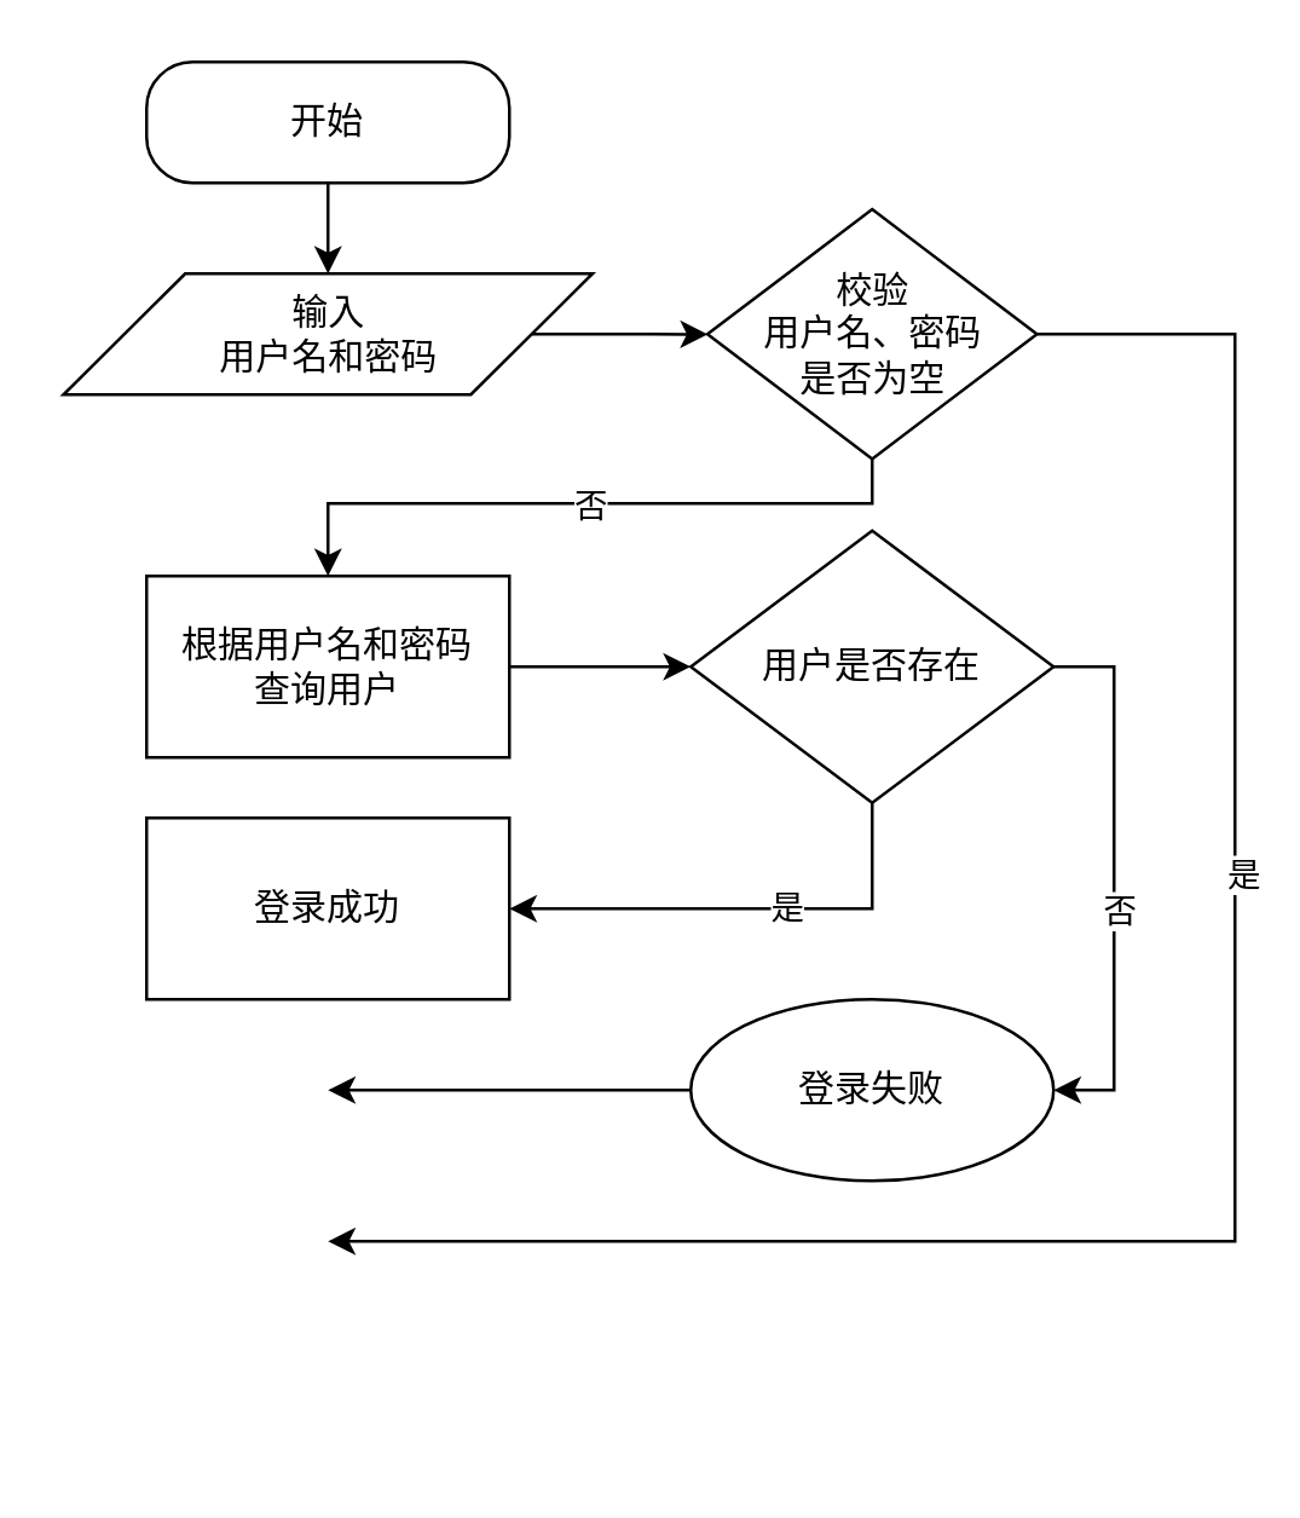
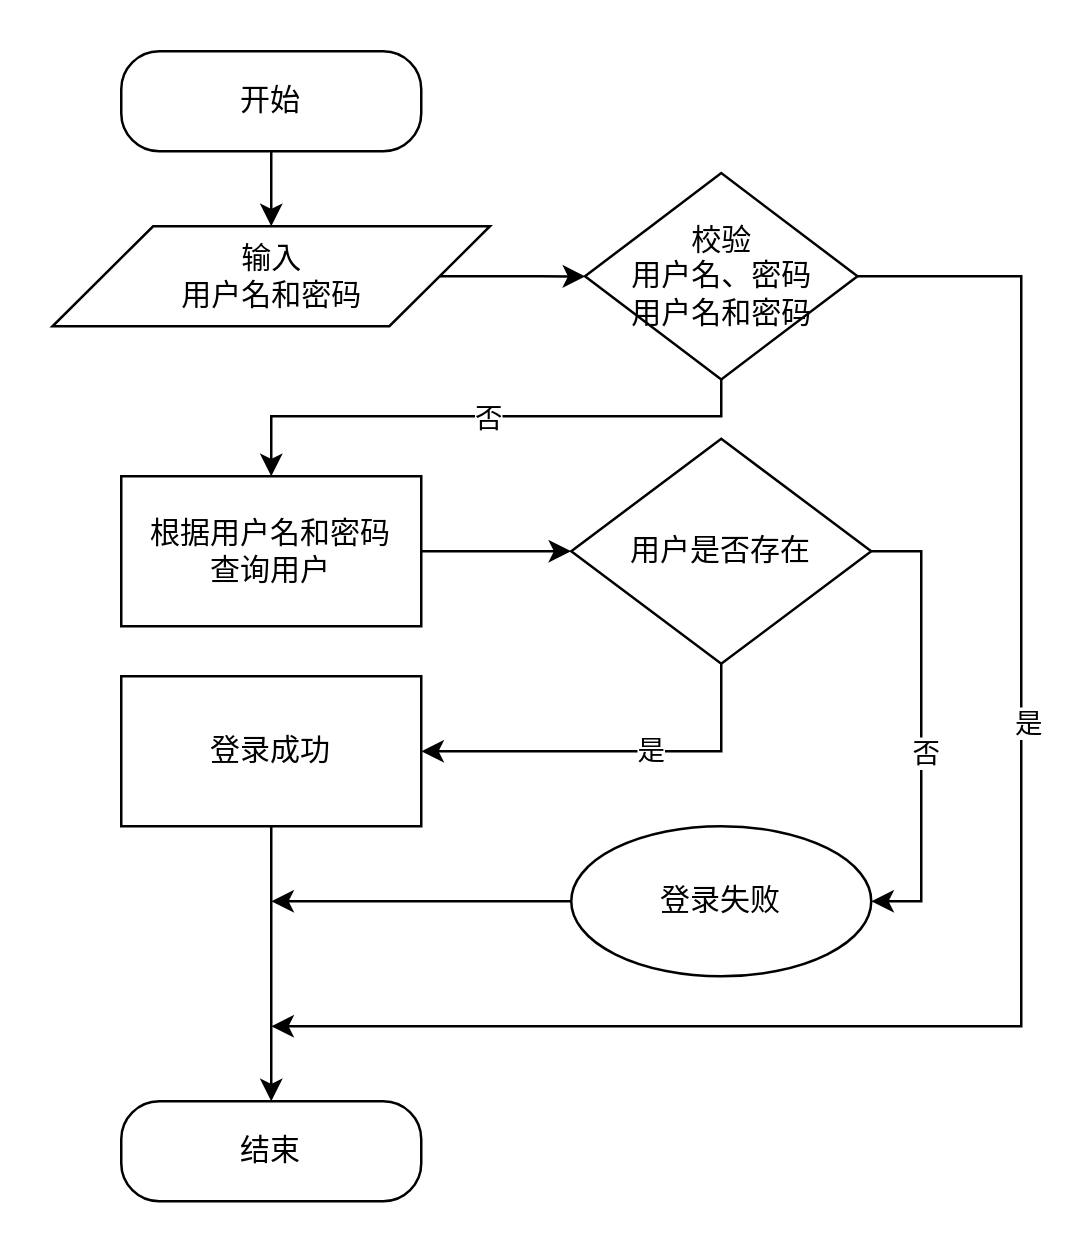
  <mxCell id="0" />
  <mxCell id="1" parent="0" />
  <mxCell id="2" style="edgeStyle=orthogonalEdgeStyle;rounded=0;orthogonalLoop=1;jettySize=auto;html=1;entryX=0.5;entryY=0;entryDx=0;entryDy=0;" parent="1" target="5" edge="1"><mxGeometry relative="1" as="geometry"><mxPoint x="108" y="80" as="targetPoint" /><mxPoint x="108" y="60" as="sourcePoint" /></mxGeometry></mxCell>
+ <mxCell id="3" value="结束" style="rounded=1;whiteSpace=wrap;html=1;fontSize=12;glass=0;strokeWidth=1;shadow=0;arcSize=38;" parent="1" vertex="1"><mxGeometry x="48" y="440" width="120" height="40" as="geometry" /></mxCell>
  <mxCell id="4" value="" style="edgeStyle=orthogonalEdgeStyle;rounded=0;orthogonalLoop=1;jettySize=auto;html=1;" edge="1" parent="1" source="5" target="10"><mxGeometry relative="1" as="geometry" /></mxCell>
  <mxCell id="5" value="输入&lt;br&gt;用户名和密码" style="shape=parallelogram;html=1;strokeWidth=1;perimeter=parallelogramPerimeter;whiteSpace=wrap;rounded=1;arcSize=0;size=0.23;" parent="1" vertex="1"><mxGeometry x="20.5" y="90" width="175" height="40" as="geometry" /></mxCell>
  <mxCell id="6" value="" style="edgeStyle=orthogonalEdgeStyle;rounded=0;orthogonalLoop=1;jettySize=auto;html=1;entryX=0.5;entryY=0;entryDx=0;entryDy=0;" edge="1" parent="1" target="12"><mxGeometry relative="1" as="geometry"><mxPoint x="288" y="147.25" as="sourcePoint" /><mxPoint x="108" y="186" as="targetPoint" /><Array as="points"><mxPoint x="288" y="166" /><mxPoint x="108" y="166" /></Array></mxGeometry></mxCell>
  <mxCell id="7" value="否" style="edgeLabel;html=1;align=center;verticalAlign=middle;resizable=0;points=[];" vertex="1" connectable="0" parent="6"><mxGeometry x="-0.371" y="4" relative="1" as="geometry"><mxPoint x="-42" y="-4" as="offset" /></mxGeometry></mxCell>
  <mxCell id="8" style="edgeStyle=orthogonalEdgeStyle;rounded=0;orthogonalLoop=1;jettySize=auto;html=1;exitX=1;exitY=0.5;exitDx=0;exitDy=0;" edge="1" parent="1" source="10"><mxGeometry relative="1" as="geometry"><mxPoint x="108" y="410" as="targetPoint" /><Array as="points"><mxPoint x="408" y="110" /><mxPoint x="408" y="410" /></Array></mxGeometry></mxCell>
  <mxCell id="9" value="是" style="edgeLabel;html=1;align=center;verticalAlign=middle;resizable=0;points=[];" vertex="1" connectable="0" parent="8"><mxGeometry x="-0.268" y="2" relative="1" as="geometry"><mxPoint as="offset" /></mxGeometry></mxCell>
- <mxCell id="10" value="校验&lt;br&gt;用户名、密码&lt;br&gt;是否为空" style="rhombus;whiteSpace=wrap;html=1;strokeWidth=1;rounded=1;arcSize=0;" vertex="1" parent="1"><mxGeometry x="233.5" y="68.75" width="109" height="82.5" as="geometry" /></mxCell>
+ <mxCell id="10" value="校验&lt;br&gt;用户名、密码&lt;br&gt;用户名和密码" style="rhombus;whiteSpace=wrap;html=1;strokeWidth=1;rounded=1;arcSize=0;" vertex="1" parent="1"><mxGeometry x="233.5" y="68.75" width="109" height="82.5" as="geometry" /></mxCell>
  <mxCell id="11" value="" style="edgeStyle=orthogonalEdgeStyle;rounded=0;orthogonalLoop=1;jettySize=auto;html=1;" edge="1" parent="1" source="12" target="17"><mxGeometry relative="1" as="geometry" /></mxCell>
  <mxCell id="12" value="根据用户名和密码&lt;br&gt;查询用户" style="whiteSpace=wrap;html=1;strokeWidth=1;rounded=1;arcSize=0;" vertex="1" parent="1"><mxGeometry x="48" y="190" width="120" height="60" as="geometry" /></mxCell>
  <mxCell id="13" value="" style="edgeStyle=orthogonalEdgeStyle;rounded=0;orthogonalLoop=1;jettySize=auto;html=1;" edge="1" parent="1" source="17" target="19"><mxGeometry relative="1" as="geometry"><Array as="points"><mxPoint x="288" y="300" /></Array></mxGeometry></mxCell>
  <mxCell id="14" value="是" style="edgeLabel;html=1;align=center;verticalAlign=middle;resizable=0;points=[];" vertex="1" connectable="0" parent="13"><mxGeometry x="-0.174" y="3" relative="1" as="geometry"><mxPoint y="-4" as="offset" /></mxGeometry></mxCell>
  <mxCell id="15" value="" style="edgeStyle=orthogonalEdgeStyle;rounded=0;orthogonalLoop=1;jettySize=auto;html=1;" edge="1" parent="1" source="17" target="22"><mxGeometry relative="1" as="geometry"><Array as="points"><mxPoint x="368" y="220" /><mxPoint x="368" y="360" /></Array></mxGeometry></mxCell>
  <mxCell id="16" value="否" style="edgeLabel;html=1;align=center;verticalAlign=middle;resizable=0;points=[];" vertex="1" connectable="0" parent="15"><mxGeometry x="0.211" y="1" relative="1" as="geometry"><mxPoint y="-9" as="offset" /></mxGeometry></mxCell>
  <mxCell id="17" value="用户是否存在" style="rhombus;whiteSpace=wrap;html=1;strokeWidth=1;rounded=1;arcSize=0;" vertex="1" parent="1"><mxGeometry x="228" y="175" width="120" height="90" as="geometry" /></mxCell>
+ <mxCell id="18" style="edgeStyle=orthogonalEdgeStyle;rounded=0;orthogonalLoop=1;jettySize=auto;html=1;exitX=0.5;exitY=1;exitDx=0;exitDy=0;entryX=0.5;entryY=0;entryDx=0;entryDy=0;" edge="1" parent="1" source="19" target="3"><mxGeometry relative="1" as="geometry" /></mxCell>
  <mxCell id="19" value="登录成功" style="whiteSpace=wrap;html=1;strokeWidth=1;rounded=1;arcSize=0;" vertex="1" parent="1"><mxGeometry x="48" y="270" width="120" height="60" as="geometry" /></mxCell>
  <mxCell id="20" value="开始" style="rounded=1;whiteSpace=wrap;html=1;fontSize=12;glass=0;strokeWidth=1;shadow=0;arcSize=38;" vertex="1" parent="1"><mxGeometry x="48" y="20" width="120" height="40" as="geometry" /></mxCell>
  <mxCell id="21" style="edgeStyle=orthogonalEdgeStyle;rounded=0;orthogonalLoop=1;jettySize=auto;html=1;exitX=0;exitY=0.5;exitDx=0;exitDy=0;" edge="1" parent="1" source="22"><mxGeometry relative="1" as="geometry"><mxPoint x="108" y="360" as="targetPoint" /></mxGeometry></mxCell>
  <mxCell id="22" value="登录失败" style="ellipse;whiteSpace=wrap;html=1;strokeWidth=1;arcSize=0;" vertex="1" parent="1"><mxGeometry x="228" y="330" width="120" height="60" as="geometry" /></mxCell>
